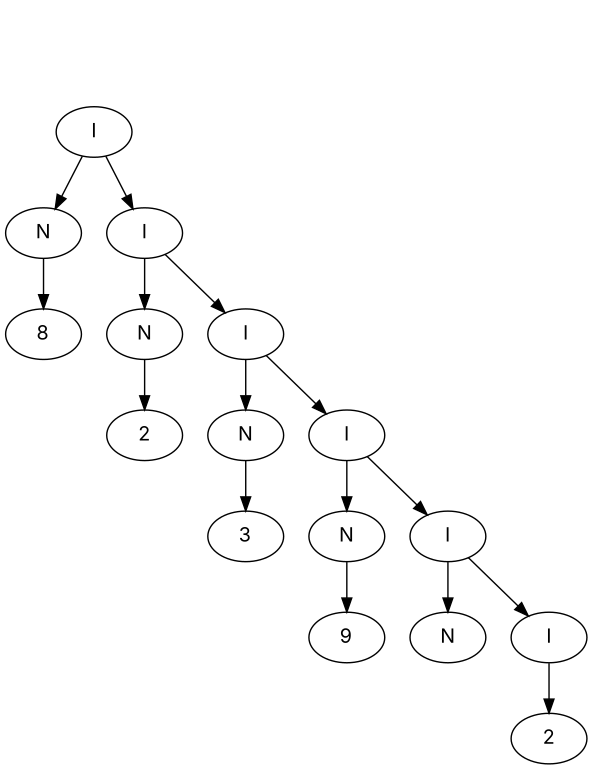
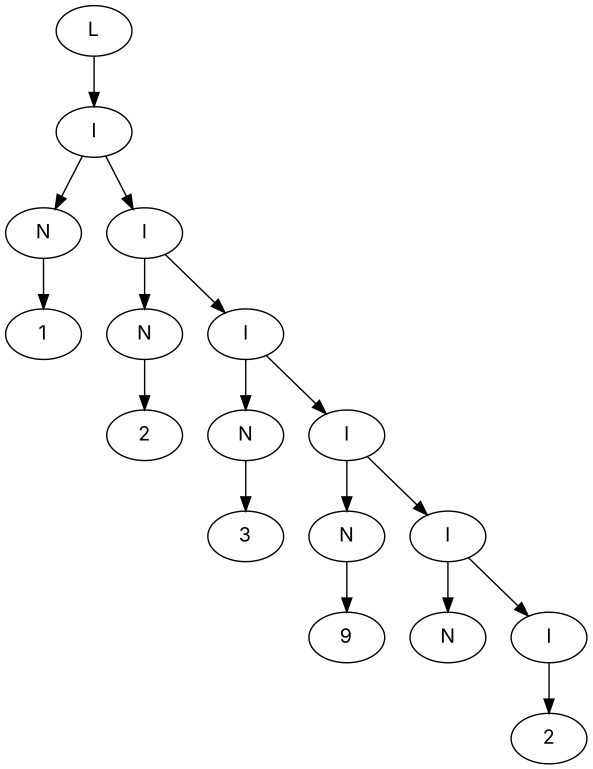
  digraph {
    fontname=Inter
    node [fontname=Inter]
    edge [fontname=Inter]
-   n1 [label=8]
+   n1 [label=1]
    n2 [label=N]
    n3 [label=2]
    n4 [label=N]
    n5 [label=3]
    n6 [label=N]
    n7 [label=9]
    n8 [label=N]
    n9 [label=N]
    n10 [label=2]
    n11 [label=I]
    n12 [label=I]
    n13 [label=I]
    n14 [label=I]
    n15 [label=I]
    n16 [label=I]
+   n17 [label=L]
    n2 -> n1
    n4 -> n3
    n6 -> n5
    n8 -> n7
    n11 -> n10
    n12 -> n9
    n12 -> n11
    n13 -> n8
    n13 -> n12
    n14 -> n6
    n14 -> n13
    n15 -> n4
    n15 -> n14
    n16 -> n2
    n16 -> n15
+   n17 -> n16
  }
